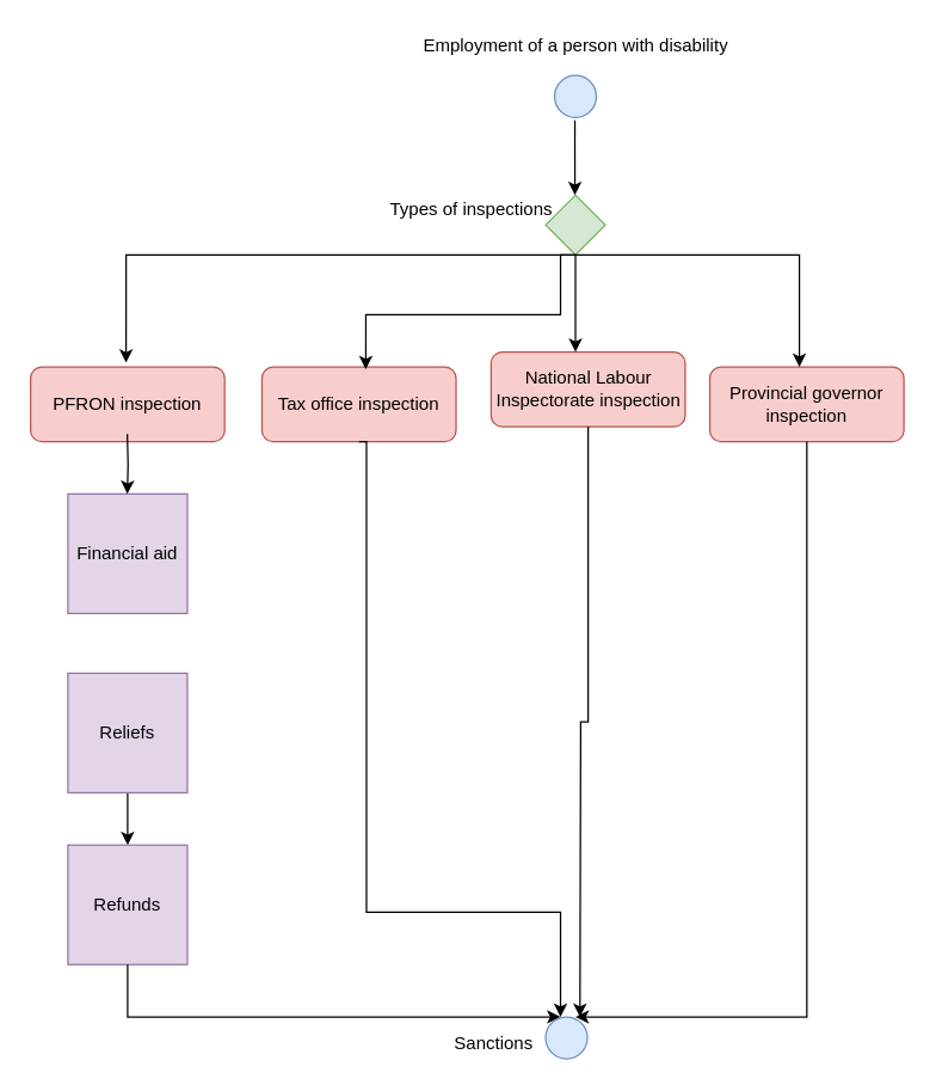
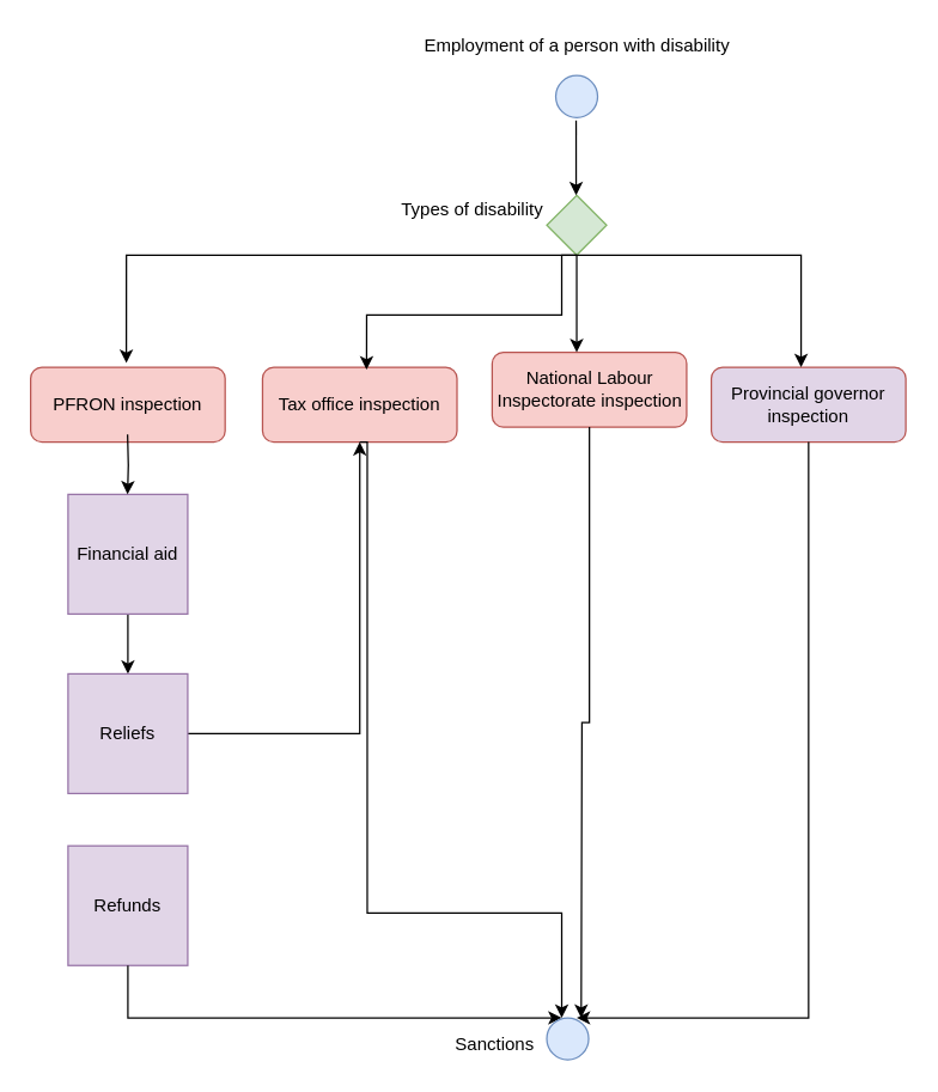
  <mxCell id="0" />
  <mxCell id="1" parent="0" />
  <mxCell id="2" value="Tax office inspection" style="rounded=1;whiteSpace=wrap;html=1;fontSize=12;glass=0;strokeWidth=1;shadow=0;fillColor=#f8cecc;strokeColor=#b85450;" parent="1" vertex="1"><mxGeometry x="175" y="245" width="130" height="50" as="geometry" /></mxCell>
  <mxCell id="3" value="National Labour Inspectorate inspection" style="rounded=1;whiteSpace=wrap;html=1;fontSize=12;glass=0;strokeWidth=1;shadow=0;fillColor=#f8cecc;strokeColor=#b85450;" parent="1" vertex="1"><mxGeometry x="328.5" y="235" width="130" height="50" as="geometry" /></mxCell>
- <mxCell id="4" value="Provincial governor inspection" style="rounded=1;whiteSpace=wrap;html=1;fontSize=12;glass=0;strokeWidth=1;shadow=0;fillColor=#f8cecc;strokeColor=#b85450;" parent="1" vertex="1"><mxGeometry x="475" y="245" width="130" height="50" as="geometry" /></mxCell>
+ <mxCell id="4" value="Provincial governor inspection" style="rounded=1;whiteSpace=wrap;html=1;fontSize=12;glass=0;strokeWidth=1;shadow=0;fillColor=#e1d5e7;strokeColor=#b85450;" parent="1" vertex="1"><mxGeometry x="475" y="245" width="130" height="50" as="geometry" /></mxCell>
  <mxCell id="5" value="PFRON inspection" style="rounded=1;whiteSpace=wrap;html=1;fontSize=12;glass=0;strokeWidth=1;shadow=0;fillColor=#f8cecc;strokeColor=#b85450;" parent="1" vertex="1"><mxGeometry x="20" y="245" width="130" height="50" as="geometry" /></mxCell>
  <mxCell id="6" value="" style="ellipse;whiteSpace=wrap;html=1;aspect=fixed;fillColor=#dae8fc;strokeColor=#6c8ebf;" vertex="1" parent="1"><mxGeometry x="371" y="50" width="28" height="28" as="geometry" /></mxCell>
  <mxCell id="7" value="Employment of a person with disability" style="text;html=1;align=center;verticalAlign=middle;resizable=0;points=[];autosize=1;strokeColor=none;fillColor=none;" vertex="1" parent="1"><mxGeometry x="275" width="220" height="20" as="geometry" y="20" /></mxCell>
  <mxCell id="8" value="" style="rhombus;whiteSpace=wrap;html=1;fillColor=#d5e8d4;strokeColor=#82b366;" vertex="1" parent="1"><mxGeometry x="365" y="130" width="40" height="40" as="geometry" /></mxCell>
  <mxCell id="9" value="" style="edgeStyle=orthogonalEdgeStyle;rounded=0;orthogonalLoop=1;jettySize=auto;html=1;" edge="1" parent="1" target="3"><mxGeometry relative="1" as="geometry"><mxPoint x="385" y="170" as="sourcePoint" /><Array as="points"><mxPoint x="385" y="170" /><mxPoint x="385" y="170" /></Array></mxGeometry></mxCell>
- <mxCell id="10" value="Types of inspections" style="text;html=1;align=center;verticalAlign=middle;resizable=0;points=[];autosize=1;strokeColor=none;fillColor=none;" vertex="1" parent="1"><mxGeometry x="255" y="130" width="120" height="20" as="geometry" /></mxCell>
+ <mxCell id="10" value="Types of disability" style="text;html=1;align=center;verticalAlign=middle;resizable=0;points=[];autosize=1;strokeColor=none;fillColor=none;" vertex="1" parent="1"><mxGeometry x="255" y="130" width="120" height="20" as="geometry" /></mxCell>
  <mxCell id="11" value="" style="edgeStyle=orthogonalEdgeStyle;rounded=0;orthogonalLoop=1;jettySize=auto;html=1;" edge="1" parent="1" target="4"><mxGeometry relative="1" as="geometry"><mxPoint x="385" y="170" as="sourcePoint" /><mxPoint x="395" y="260" as="targetPoint" /><Array as="points"><mxPoint x="535" y="170" /></Array></mxGeometry></mxCell>
  <mxCell id="12" value="" style="edgeStyle=orthogonalEdgeStyle;rounded=0;orthogonalLoop=1;jettySize=auto;html=1;entryX=0.492;entryY=-0.058;entryDx=0;entryDy=0;entryPerimeter=0;" edge="1" parent="1" target="5"><mxGeometry relative="1" as="geometry"><mxPoint x="385" y="170" as="sourcePoint" /><mxPoint x="85" y="240" as="targetPoint" /><Array as="points"><mxPoint x="84" y="170" /></Array></mxGeometry></mxCell>
  <mxCell id="13" value="" style="edgeStyle=orthogonalEdgeStyle;rounded=0;orthogonalLoop=1;jettySize=auto;html=1;entryX=0.535;entryY=0.032;entryDx=0;entryDy=0;entryPerimeter=0;" edge="1" parent="1" target="2"><mxGeometry relative="1" as="geometry"><mxPoint x="385" y="170" as="sourcePoint" /><mxPoint x="245" y="240" as="targetPoint" /><Array as="points"><mxPoint x="375" y="170" /><mxPoint x="375" y="210" /><mxPoint x="245" y="210" /></Array></mxGeometry></mxCell>
+ <mxCell id="14" value="" style="edgeStyle=orthogonalEdgeStyle;rounded=0;orthogonalLoop=1;jettySize=auto;html=1;" edge="1" parent="1" source="15" target="17"><mxGeometry relative="1" as="geometry" /></mxCell>
  <mxCell id="15" value="Financial aid" style="whiteSpace=wrap;html=1;aspect=fixed;fillColor=#e1d5e7;strokeColor=#9673a6;" vertex="1" parent="1"><mxGeometry x="45" y="330" width="80" height="80" as="geometry" /></mxCell>
- <mxCell id="16" value="" style="edgeStyle=orthogonalEdgeStyle;rounded=0;orthogonalLoop=1;jettySize=auto;html=1;" edge="1" parent="1" source="17" target="18"><mxGeometry relative="1" as="geometry" /></mxCell>
+ <mxCell id="16" value="" style="edgeStyle=orthogonalEdgeStyle;rounded=0;orthogonalLoop=1;jettySize=auto;html=1;" edge="1" parent="1" source="17" target="2"><mxGeometry relative="1" as="geometry" /></mxCell>
  <mxCell id="17" value="Reliefs" style="whiteSpace=wrap;html=1;aspect=fixed;fillColor=#e1d5e7;strokeColor=#9673a6;" vertex="1" parent="1"><mxGeometry x="45" y="450" width="80" height="80" as="geometry" /></mxCell>
  <mxCell id="18" value="Refunds" style="whiteSpace=wrap;html=1;aspect=fixed;fillColor=#e1d5e7;strokeColor=#9673a6;" vertex="1" parent="1"><mxGeometry x="45" y="565" width="80" height="80" as="geometry" /></mxCell>
  <mxCell id="19" value="" style="edgeStyle=orthogonalEdgeStyle;rounded=0;orthogonalLoop=1;jettySize=auto;html=1;" edge="1" parent="1"><mxGeometry relative="1" as="geometry"><mxPoint x="84.78" y="290" as="sourcePoint" /><mxPoint x="84.78" y="330" as="targetPoint" /></mxGeometry></mxCell>
  <mxCell id="20" value="" style="edgeStyle=orthogonalEdgeStyle;rounded=0;orthogonalLoop=1;jettySize=auto;html=1;exitX=0.5;exitY=1;exitDx=0;exitDy=0;" edge="1" parent="1" source="2"><mxGeometry relative="1" as="geometry"><mxPoint x="105" y="430" as="sourcePoint" /><mxPoint x="375" y="680" as="targetPoint" /><Array as="points"><mxPoint x="245" y="295" /><mxPoint x="245" y="610" /><mxPoint x="375" y="610" /><mxPoint x="375" y="660" /></Array></mxGeometry></mxCell>
  <mxCell id="21" value="" style="edgeStyle=orthogonalEdgeStyle;rounded=0;orthogonalLoop=1;jettySize=auto;html=1;exitX=0.5;exitY=1;exitDx=0;exitDy=0;" edge="1" parent="1" source="3"><mxGeometry relative="1" as="geometry"><mxPoint x="389" y="300" as="sourcePoint" /><mxPoint x="388" y="680" as="targetPoint" /><Array as="points" /></mxGeometry></mxCell>
  <mxCell id="22" value="" style="edgeStyle=orthogonalEdgeStyle;rounded=0;orthogonalLoop=1;jettySize=auto;html=1;exitX=0.5;exitY=1;exitDx=0;exitDy=0;" edge="1" parent="1" source="18"><mxGeometry relative="1" as="geometry"><mxPoint x="85" y="660" as="sourcePoint" /><mxPoint x="375" y="680" as="targetPoint" /><Array as="points"><mxPoint x="85" y="680" /><mxPoint x="365" y="680" /></Array></mxGeometry></mxCell>
  <mxCell id="23" value="" style="ellipse;whiteSpace=wrap;html=1;aspect=fixed;fillColor=#dae8fc;strokeColor=#6c8ebf;" vertex="1" parent="1"><mxGeometry x="365" y="680" width="28" height="28" as="geometry" /></mxCell>
  <mxCell id="24" value="" style="edgeStyle=orthogonalEdgeStyle;rounded=0;orthogonalLoop=1;jettySize=auto;html=1;" edge="1" parent="1"><mxGeometry relative="1" as="geometry"><mxPoint x="384.64" y="90" as="sourcePoint" /><mxPoint x="384.64" y="130" as="targetPoint" /><Array as="points"><mxPoint x="384.64" y="80" /><mxPoint x="384.64" y="80" /></Array></mxGeometry></mxCell>
  <mxCell id="25" value="" style="edgeStyle=orthogonalEdgeStyle;rounded=0;orthogonalLoop=1;jettySize=auto;html=1;exitX=0.5;exitY=1;exitDx=0;exitDy=0;" edge="1" parent="1" source="4"><mxGeometry relative="1" as="geometry"><mxPoint x="398.5" y="305" as="sourcePoint" /><mxPoint x="385" y="680" as="targetPoint" /><Array as="points"><mxPoint x="540" y="680" /><mxPoint x="398" y="680" /></Array></mxGeometry></mxCell>
  <mxCell id="26" value="Sanctions" style="text;html=1;align=center;verticalAlign=middle;resizable=0;points=[];autosize=1;strokeColor=none;fillColor=none;" vertex="1" parent="1"><mxGeometry x="295" y="688" width="70" height="20" as="geometry" /></mxCell>
